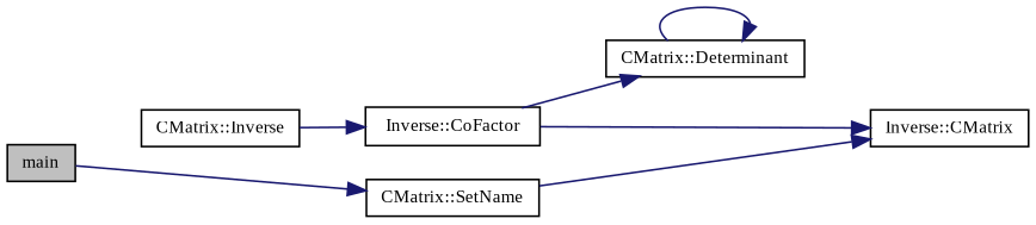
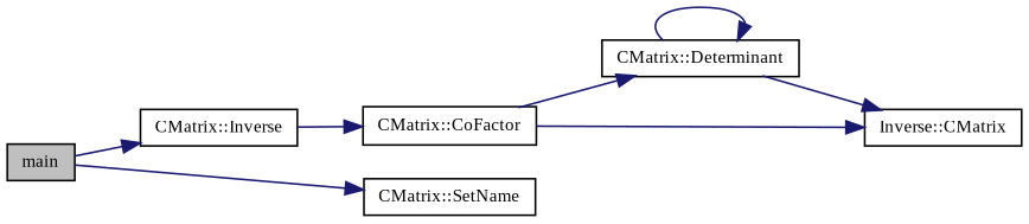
  digraph {
    fontname="Liberation Serif"
    rankdir=LR
    node [color=black fillcolor=white fontname="Liberation Serif" fontsize=10 shape=record style=filled]
    edge [color=midnightblue fontname="Liberation Serif" fontsize=10 labelfontname=Helvetica labelfontsize=10 style=solid]
    n1 [fillcolor=grey75 fontcolor=black height=0.2 label=main width=0.4]
    n2 [height=0.2 label="CMatrix::Inverse" width=0.4]
    n3 [height=0.2 label="CMatrix::SetName" width=0.4]
    n4 [height=0.2 label="CMatrix::Determinant" width=0.4]
    n5 [height=0.2 label="Inverse::CMatrix" width=0.4]
-   n6 [height=0.2 label="Inverse::CoFactor" width=0.4]
+   n6 [height=0.2 label="CMatrix::CoFactor" width=0.4]
+   n1 -> n2
    n1 -> n3
    n2 -> n6
    n4 -> n4
-   n3 -> n5
+   n4 -> n5
    n6 -> n4
    n6 -> n5
  }
